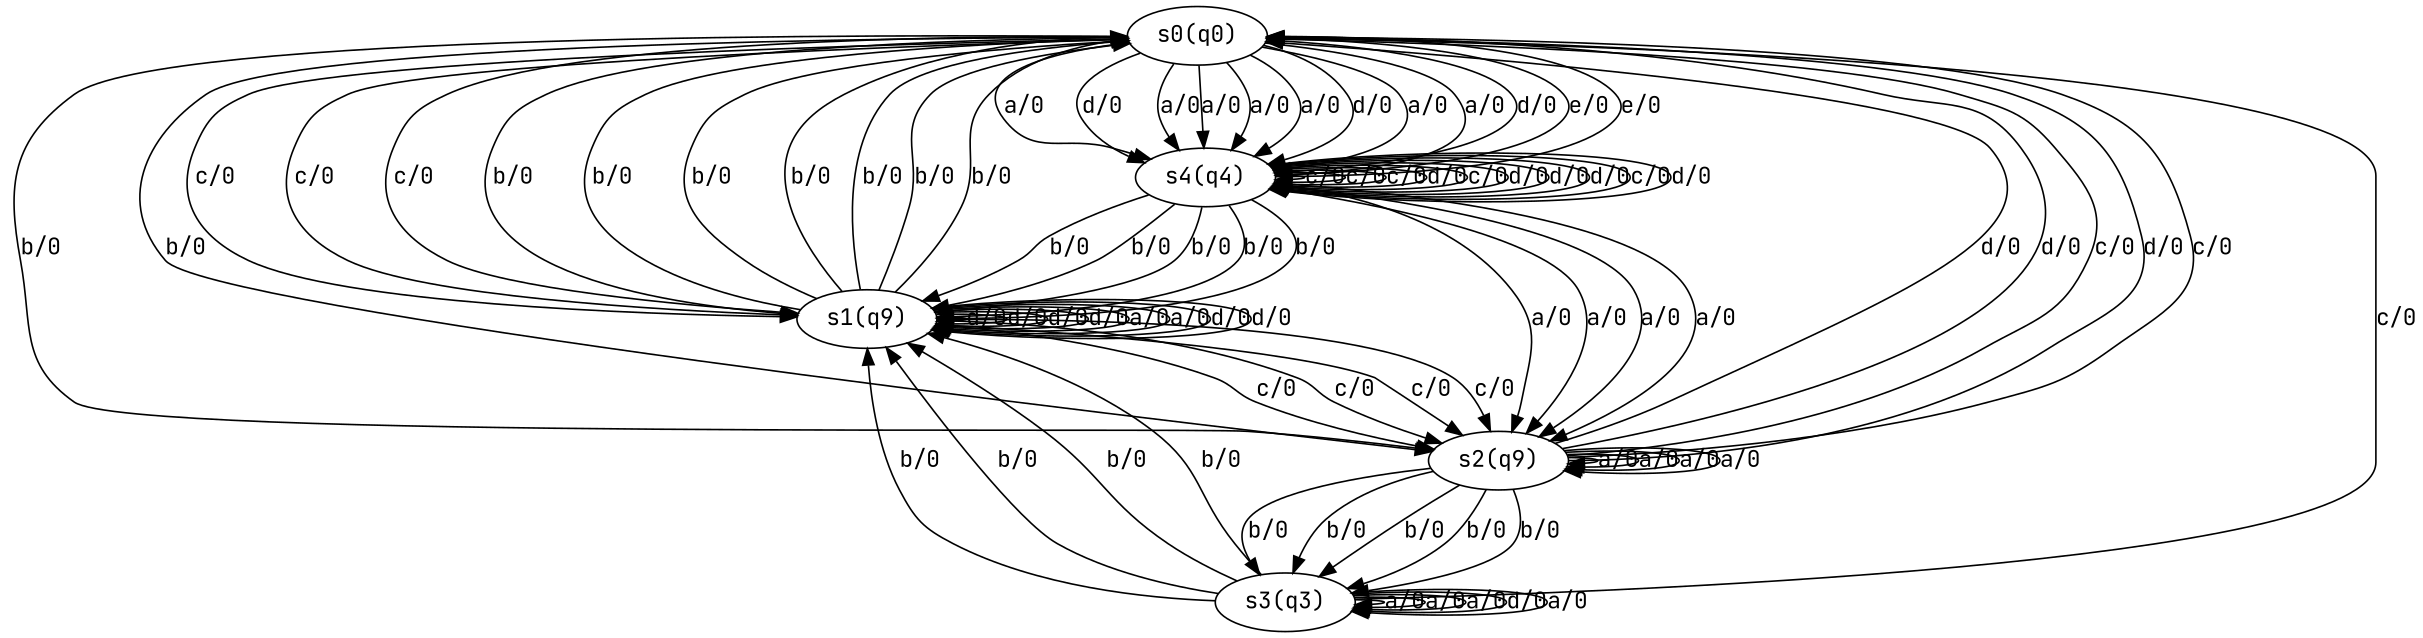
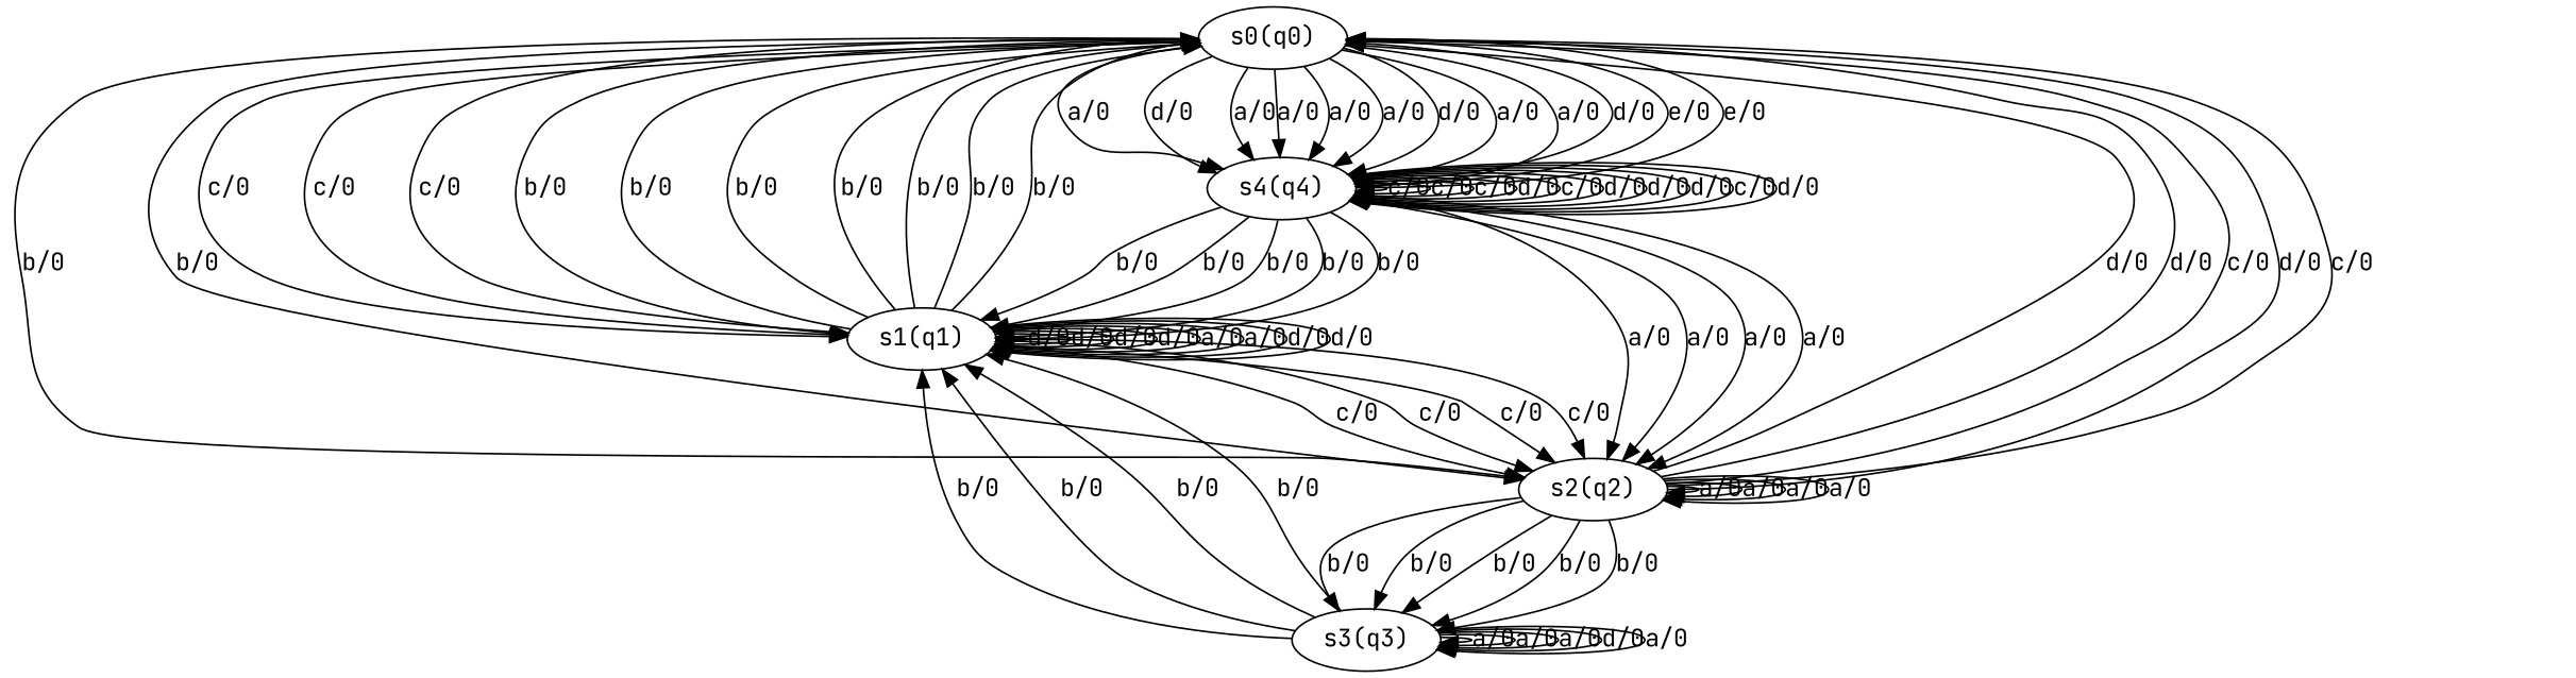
  digraph {
    fontname="JetBrains Mono"
    node [fontname="JetBrains Mono"]
    edge [fontname="JetBrains Mono"]
    n1 [label="s0(q0)"]
-   n2 [label="s1(q9)"]
-   n3 [label="s2(q9)"]
+   n2 [label="s1(q1)"]
+   n3 [label="s2(q2)"]
    n4 [label="s4(q4)"]
    n5 [label="s3(q3)"]
    n1 -> n2 [label="c/0"]
    n1 -> n2 [label="c/0"]
    n1 -> n2 [label="c/0"]
    n1 -> n3 [label="b/0"]
    n1 -> n3 [label="b/0"]
    n1 -> n4 [label="a/0"]
    n1 -> n4 [label="d/0"]
    n1 -> n4 [label="a/0"]
    n1 -> n4 [label="a/0"]
    n1 -> n4 [label="a/0"]
    n1 -> n4 [label="a/0"]
    n1 -> n4 [label="d/0"]
    n1 -> n4 [label="a/0"]
    n1 -> n4 [label="a/0"]
    n1 -> n4 [label="d/0"]
    n2 -> n1 [label="b/0"]
    n2 -> n1 [label="b/0"]
    n2 -> n1 [label="b/0"]
    n2 -> n1 [label="b/0"]
    n2 -> n1 [label="b/0"]
    n2 -> n1 [label="b/0"]
    n2 -> n1 [label="b/0"]
    n2 -> n2 [label="d/0"]
    n2 -> n2 [label="d/0"]
    n2 -> n2 [label="d/0"]
    n2 -> n2 [label="d/0"]
    n2 -> n2 [label="a/0"]
    n2 -> n2 [label="a/0"]
    n2 -> n2 [label="d/0"]
    n2 -> n2 [label="d/0"]
    n2 -> n3 [label="c/0"]
    n2 -> n3 [label="c/0"]
    n2 -> n3 [label="c/0"]
    n2 -> n3 [label="c/0"]
    n3 -> n1 [label="d/0"]
    n3 -> n1 [label="d/0"]
    n3 -> n1 [label="c/0"]
    n3 -> n1 [label="d/0"]
    n3 -> n1 [label="c/0"]
    n3 -> n3 [label="a/0"]
    n3 -> n3 [label="a/0"]
    n3 -> n3 [label="a/0"]
    n3 -> n3 [label="a/0"]
    n3 -> n5 [label="b/0"]
    n3 -> n5 [label="b/0"]
    n3 -> n5 [label="b/0"]
    n3 -> n5 [label="b/0"]
    n3 -> n5 [label="b/0"]
    n4 -> n1 [label="e/0"]
    n4 -> n1 [label="e/0"]
    n4 -> n2 [label="b/0"]
    n4 -> n2 [label="b/0"]
    n4 -> n2 [label="b/0"]
    n4 -> n2 [label="b/0"]
    n4 -> n2 [label="b/0"]
    n4 -> n3 [label="a/0"]
    n4 -> n3 [label="a/0"]
    n4 -> n3 [label="a/0"]
    n4 -> n3 [label="a/0"]
    n4 -> n4 [label="c/0"]
    n4 -> n4 [label="c/0"]
    n4 -> n4 [label="c/0"]
    n4 -> n4 [label="d/0"]
    n4 -> n4 [label="c/0"]
    n4 -> n4 [label="d/0"]
    n4 -> n4 [label="d/0"]
    n4 -> n4 [label="d/0"]
    n4 -> n4 [label="c/0"]
    n4 -> n4 [label="d/0"]
-   n5 -> n1 [label="c/0"]
    n5 -> n2 [label="b/0"]
    n5 -> n2 [label="b/0"]
    n5 -> n2 [label="b/0"]
    n5 -> n2 [label="b/0"]
    n5 -> n5 [label="a/0"]
    n5 -> n5 [label="a/0"]
    n5 -> n5 [label="a/0"]
    n5 -> n5 [label="d/0"]
    n5 -> n5 [label="a/0"]
  }
